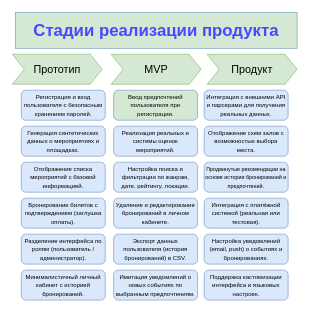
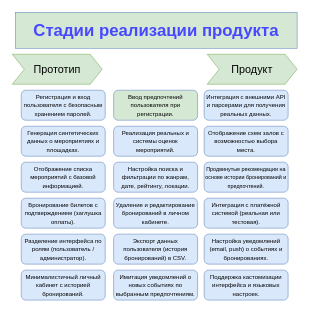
  <mxCell id="0" />
  <mxCell id="1" parent="0" />
  <mxCell id="2" value="&lt;b&gt;&lt;font style=&quot;font-size: 28px; color: rgb(72, 72, 255);&quot;&gt;Стадии реализации продукта&lt;/font&gt;&lt;/b&gt;" style="rounded=0;whiteSpace=wrap;html=1;fillColor=#d5e8d4;strokeColor=#6c8ebf;" vertex="1" parent="1"><mxGeometry x="25" y="20" width="470" height="60" as="geometry" /></mxCell>
  <mxCell id="3" value="&lt;font style=&quot;font-size: 18px;&quot;&gt;Прототип&lt;/font&gt;" style="shape=step;perimeter=stepPerimeter;whiteSpace=wrap;html=1;fixedSize=1;fillColor=#d5e8d4;strokeColor=#82b366;" vertex="1" parent="1"><mxGeometry x="20" y="90" width="150" height="50" as="geometry" /></mxCell>
- <mxCell id="4" value="&lt;font style=&quot;font-size: 18px;&quot;&gt;MVP&lt;/font&gt;" style="shape=step;perimeter=stepPerimeter;whiteSpace=wrap;html=1;fixedSize=1;fillColor=#d5e8d4;strokeColor=#82b366;" vertex="1" parent="1"><mxGeometry x="185" y="90" width="150" height="50" as="geometry" /></mxCell>
  <mxCell id="5" value="&lt;font style=&quot;font-size: 18px;&quot;&gt;Продукт&lt;/font&gt;" style="shape=step;perimeter=stepPerimeter;whiteSpace=wrap;html=1;fixedSize=1;fillColor=#d5e8d4;strokeColor=#82b366;" vertex="1" parent="1"><mxGeometry x="345" y="90" width="150" height="50" as="geometry" /></mxCell>
  <mxCell id="6" value="&lt;font style=&quot;font-size: 10px;&quot;&gt;Регистрация и вход пользователя с безопасным хранением паролей.&lt;/font&gt;" style="rounded=1;whiteSpace=wrap;html=1;fillColor=#dae8fc;strokeColor=#6c8ebf;align=center;" vertex="1" parent="1"><mxGeometry x="35" y="150" width="140" height="50" as="geometry" /></mxCell>
  <mxCell id="7" value="&lt;font style=&quot;font-size: 10px;&quot;&gt;Генерация синтетических данных о мероприятиях и площадках.&lt;/font&gt;" style="rounded=1;whiteSpace=wrap;html=1;fillColor=#dae8fc;strokeColor=#6c8ebf;" vertex="1" parent="1"><mxGeometry x="35" y="210" width="140" height="50" as="geometry" /></mxCell>
  <mxCell id="8" value="&lt;font style=&quot;font-size: 10px;&quot;&gt;Бронирование билетов с подтверждением (заглушка оплаты).&lt;/font&gt;" style="rounded=1;whiteSpace=wrap;html=1;fillColor=#dae8fc;strokeColor=#6c8ebf;" vertex="1" parent="1"><mxGeometry x="35" y="330" width="140" height="50" as="geometry" /></mxCell>
  <mxCell id="9" value="&lt;font style=&quot;font-size: 10px;&quot;&gt;Минималистичный личный кабинет с историей бронирований.&lt;/font&gt;" style="rounded=1;whiteSpace=wrap;html=1;fillColor=#dae8fc;strokeColor=#6c8ebf;" vertex="1" parent="1"><mxGeometry x="35" y="450" width="140" height="50" as="geometry" /></mxCell>
  <mxCell id="10" value="&lt;font style=&quot;font-size: 10px;&quot;&gt;Разделение интерфейса по ролям (пользователь / администратор).&lt;/font&gt;" style="rounded=1;whiteSpace=wrap;html=1;fillColor=#dae8fc;strokeColor=#6c8ebf;" vertex="1" parent="1"><mxGeometry x="35" y="390" width="140" height="50" as="geometry" /></mxCell>
  <mxCell id="11" value="&lt;font style=&quot;font-size: 10px;&quot;&gt;Отображение списка мероприятий с базовой информацией.&lt;/font&gt;" style="rounded=1;whiteSpace=wrap;html=1;fillColor=#dae8fc;strokeColor=#6c8ebf;" vertex="1" parent="1"><mxGeometry x="35" y="270" width="140" height="50" as="geometry" /></mxCell>
  <mxCell id="12" value="&lt;font style=&quot;font-size: 10px;&quot;&gt;Ввод предпочтений пользователя при регистрации.&lt;/font&gt;" style="rounded=1;whiteSpace=wrap;html=1;fillColor=#d5e8d4;strokeColor=#6c8ebf;align=center;" vertex="1" parent="1"><mxGeometry x="189" y="150" width="140" height="50" as="geometry" /></mxCell>
  <mxCell id="13" value="&lt;font style=&quot;font-size: 10px;&quot;&gt;Реализация реальных и системы оценок мероприятий.&lt;/font&gt;" style="rounded=1;whiteSpace=wrap;html=1;fillColor=#dae8fc;strokeColor=#6c8ebf;" vertex="1" parent="1"><mxGeometry x="189" y="210" width="140" height="50" as="geometry" /></mxCell>
  <mxCell id="14" value="&lt;font style=&quot;font-size: 10px;&quot;&gt;Удаление и редактирование бронирований в личном кабинете.&lt;/font&gt;" style="rounded=1;whiteSpace=wrap;html=1;fillColor=#dae8fc;strokeColor=#6c8ebf;" vertex="1" parent="1"><mxGeometry x="189" y="330" width="140" height="50" as="geometry" /></mxCell>
  <mxCell id="15" value="&lt;font style=&quot;font-size: 10px;&quot;&gt;Имитация уведомлений о новых событиях по выбранным предпочтениям.&lt;/font&gt;" style="rounded=1;whiteSpace=wrap;html=1;fillColor=#dae8fc;strokeColor=#6c8ebf;" vertex="1" parent="1"><mxGeometry x="189" y="450" width="140" height="50" as="geometry" /></mxCell>
  <mxCell id="16" value="&lt;font style=&quot;font-size: 10px;&quot;&gt;Экспорт данных пользователя (история бронирований) в CSV.&lt;/font&gt;" style="rounded=1;whiteSpace=wrap;html=1;fillColor=#dae8fc;strokeColor=#6c8ebf;" vertex="1" parent="1"><mxGeometry x="189" y="390" width="140" height="50" as="geometry" /></mxCell>
  <mxCell id="17" value="&lt;font style=&quot;font-size: 10px;&quot;&gt;Настройка поиска и фильтрации по жанрам, дате, рейтингу, локации.&lt;/font&gt;" style="rounded=1;whiteSpace=wrap;html=1;fillColor=#dae8fc;strokeColor=#6c8ebf;" vertex="1" parent="1"><mxGeometry x="189" y="270" width="140" height="50" as="geometry" /></mxCell>
  <mxCell id="18" value="&lt;font style=&quot;font-size: 10px;&quot;&gt;Интеграция с внешними API и парсерами для получения реальных данных.&lt;/font&gt;" style="rounded=1;whiteSpace=wrap;html=1;fillColor=#dae8fc;strokeColor=#6c8ebf;align=center;" vertex="1" parent="1"><mxGeometry x="340" y="150" width="140" height="50" as="geometry" /></mxCell>
  <mxCell id="19" value="&lt;font style=&quot;font-size: 10px;&quot;&gt;Отображение схем залов с возможностью выбора места.&lt;/font&gt;" style="rounded=1;whiteSpace=wrap;html=1;fillColor=#dae8fc;strokeColor=#6c8ebf;" vertex="1" parent="1"><mxGeometry x="340" y="210" width="140" height="50" as="geometry" /></mxCell>
  <mxCell id="20" value="&lt;font style=&quot;font-size: 10px;&quot;&gt;Интеграция с платёжной системой (реальная или тестовая).&lt;/font&gt;" style="rounded=1;whiteSpace=wrap;html=1;fillColor=#dae8fc;strokeColor=#6c8ebf;" vertex="1" parent="1"><mxGeometry x="340" y="330" width="140" height="50" as="geometry" /></mxCell>
  <mxCell id="21" value="&lt;font style=&quot;font-size: 10px;&quot;&gt;Поддержка кастомизации интерфейса и языковых настроек.&lt;/font&gt;" style="rounded=1;whiteSpace=wrap;html=1;fillColor=#dae8fc;strokeColor=#6c8ebf;" vertex="1" parent="1"><mxGeometry x="340" y="450" width="140" height="50" as="geometry" /></mxCell>
  <mxCell id="22" value="&lt;font style=&quot;font-size: 10px;&quot;&gt;Настройка уведомлений (email, push) о событиях и бронированиях.&lt;/font&gt;" style="rounded=1;whiteSpace=wrap;html=1;fillColor=#dae8fc;strokeColor=#6c8ebf;" vertex="1" parent="1"><mxGeometry x="340" y="390" width="140" height="50" as="geometry" /></mxCell>
  <mxCell id="23" value="&lt;font style=&quot;font-size: 9px;&quot;&gt;Продвинутые рекомендации на основе истории бронирований и предпочтений.&lt;/font&gt;" style="rounded=1;whiteSpace=wrap;html=1;fillColor=#dae8fc;strokeColor=#6c8ebf;" vertex="1" parent="1"><mxGeometry x="340" y="270" width="140" height="50" as="geometry" /></mxCell>
